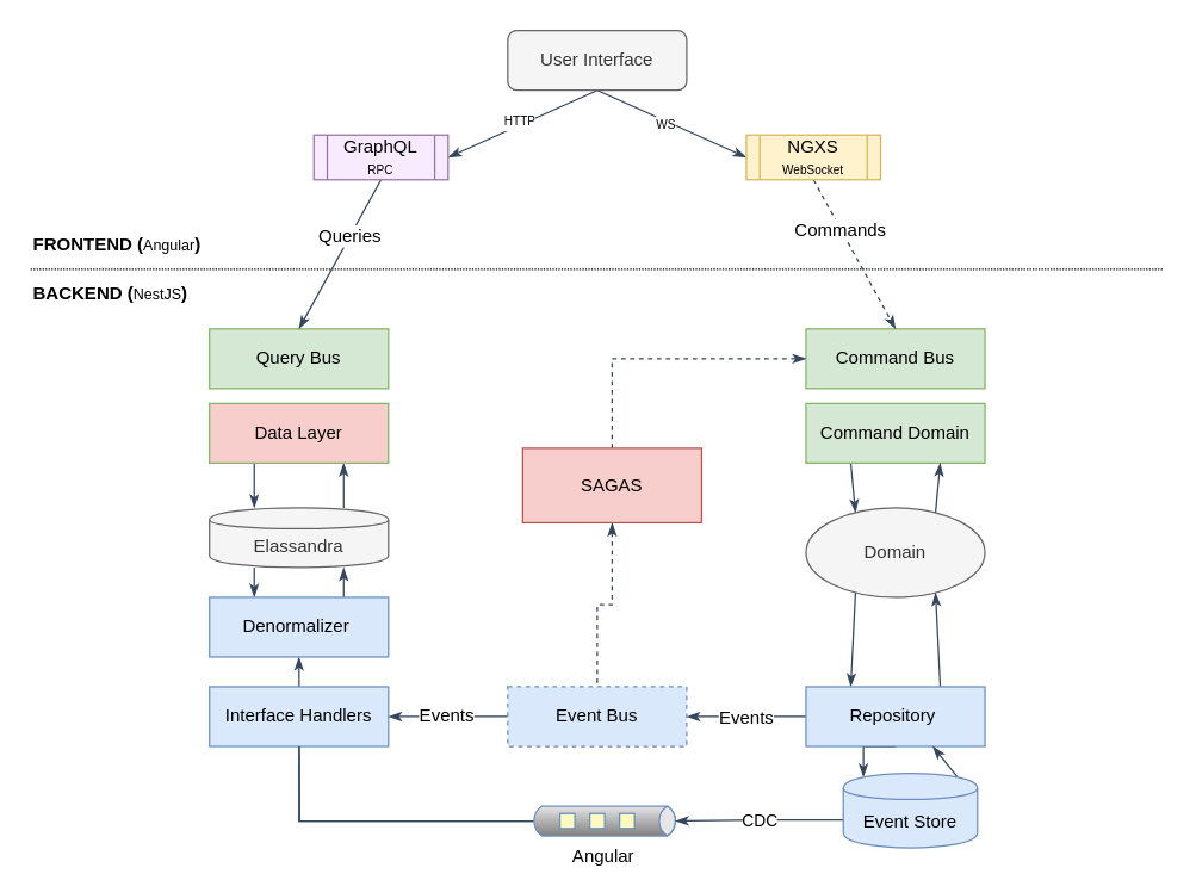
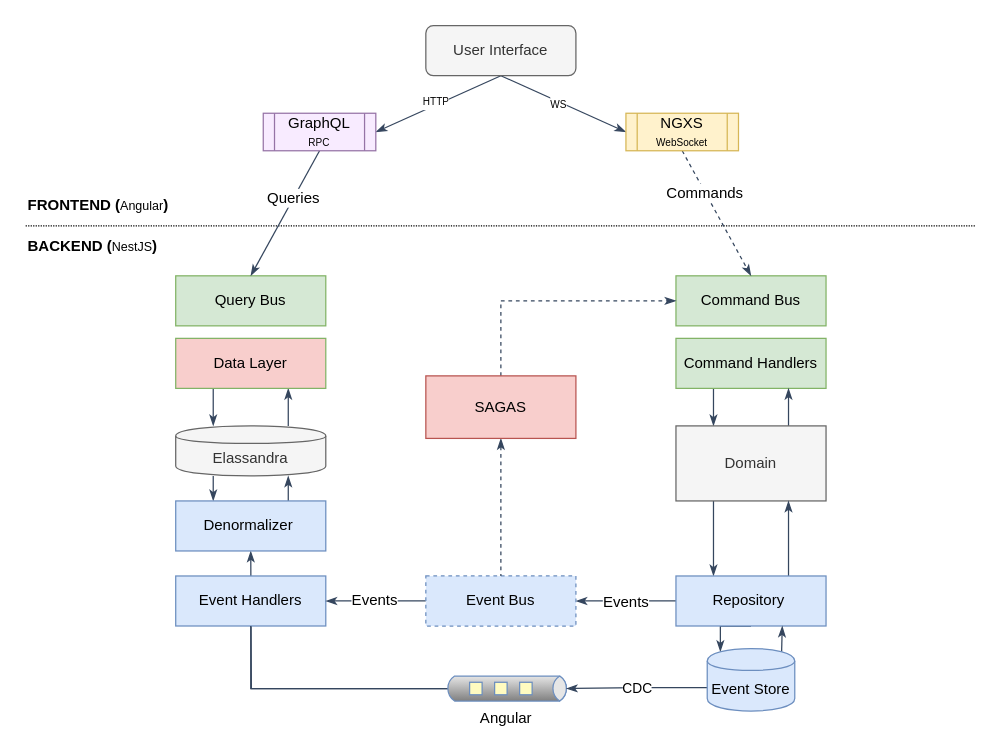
  <mxCell id="0" />
  <mxCell id="1" parent="0" />
  <mxCell id="2" style="edgeStyle=orthogonalEdgeStyle;rounded=0;orthogonalLoop=1;jettySize=auto;html=1;exitX=0;exitY=0.5;exitDx=2.7;exitDy=0;exitPerimeter=0;endArrow=classicThin;endFill=1;strokeColor=#35465E;strokeWidth=1;" edge="1" parent="1" source="34"><mxGeometry relative="1" as="geometry"><mxPoint x="358" y="545" as="sourcePoint" /><mxPoint x="200" y="440" as="targetPoint" /></mxGeometry></mxCell>
  <mxCell id="3" style="rounded=0;orthogonalLoop=1;jettySize=auto;html=1;exitX=0.5;exitY=1;exitDx=0;exitDy=0;endArrow=classicThin;endFill=1;strokeColor=#35465E;strokeWidth=1;entryX=1;entryY=0.5;entryDx=0;entryDy=0;" edge="1" parent="1" source="7" target="43"><mxGeometry relative="1" as="geometry" /></mxCell>
  <mxCell id="4" value="&lt;font style=&quot;font-size: 8px&quot;&gt;HTTP&lt;/font&gt;" style="text;html=1;resizable=0;points=[];align=center;verticalAlign=middle;labelBackgroundColor=#ffffff;" vertex="1" connectable="0" parent="3"><mxGeometry x="0.031" y="-4" relative="1" as="geometry"><mxPoint x="1" as="offset" /></mxGeometry></mxCell>
  <mxCell id="5" style="edgeStyle=none;rounded=0;orthogonalLoop=1;jettySize=auto;html=1;exitX=0.5;exitY=1;exitDx=0;exitDy=0;entryX=0;entryY=0.5;entryDx=0;entryDy=0;endArrow=classicThin;endFill=1;strokeColor=#35465E;strokeWidth=1;" edge="1" parent="1" source="7" target="46"><mxGeometry relative="1" as="geometry" /></mxCell>
  <mxCell id="6" value="&lt;font style=&quot;font-size: 8px&quot;&gt;WS&lt;/font&gt;" style="text;html=1;resizable=0;points=[];align=center;verticalAlign=middle;labelBackgroundColor=#ffffff;" vertex="1" connectable="0" parent="5"><mxGeometry x="-0.094" y="-1" relative="1" as="geometry"><mxPoint as="offset" /></mxGeometry></mxCell>
  <mxCell id="7" value="User Interface&lt;br&gt;" style="rounded=1;whiteSpace=wrap;html=1;fillColor=#f5f5f5;strokeColor=#666666;fontColor=#333333;" vertex="1" parent="1"><mxGeometry x="340" y="20" width="120" height="40" as="geometry" /></mxCell>
  <mxCell id="8" value="" style="endArrow=none;dashed=1;html=1;dashPattern=1 1;" edge="1" parent="1"><mxGeometry width="50" height="50" relative="1" as="geometry"><mxPoint x="20" y="180" as="sourcePoint" /><mxPoint x="780" y="180" as="targetPoint" /></mxGeometry></mxCell>
  <mxCell id="9" value="&lt;b&gt;FRONTEND (&lt;/b&gt;&lt;font style=&quot;font-size: 10px&quot;&gt;Angular&lt;/font&gt;&lt;b&gt;)&lt;/b&gt;" style="text;html=1;resizable=0;points=[];autosize=1;align=left;verticalAlign=top;spacingTop=-4;" vertex="1" parent="1"><mxGeometry x="20" y="154" width="130" height="20" as="geometry" /></mxCell>
  <mxCell id="10" value="&lt;b&gt;BACKEND&amp;nbsp;&lt;/b&gt;&lt;b&gt;(&lt;/b&gt;&lt;font style=&quot;font-size: 10px&quot;&gt;NestJS&lt;/font&gt;&lt;b&gt;)&lt;/b&gt;" style="text;html=1;resizable=0;points=[];autosize=1;align=left;verticalAlign=top;spacingTop=-4;" vertex="1" parent="1"><mxGeometry x="20" y="187" width="120" height="20" as="geometry" /></mxCell>
  <mxCell id="11" value="Query Bus" style="rounded=0;whiteSpace=wrap;html=1;fillColor=#d5e8d4;strokeColor=#82b366;" vertex="1" parent="1"><mxGeometry x="140" y="220" width="120" height="40" as="geometry" /></mxCell>
  <mxCell id="12" style="edgeStyle=orthogonalEdgeStyle;rounded=0;orthogonalLoop=1;jettySize=auto;html=1;exitX=0.5;exitY=1;exitDx=0;exitDy=0;" edge="1" parent="1" source="11" target="11"><mxGeometry relative="1" as="geometry" /></mxCell>
  <mxCell id="13" style="edgeStyle=none;rounded=0;orthogonalLoop=1;jettySize=auto;html=1;exitX=0.25;exitY=1;exitDx=0;exitDy=0;entryX=0.25;entryY=0;entryDx=0;entryDy=0;entryPerimeter=0;startArrow=none;startFill=0;endArrow=classicThin;endFill=1;strokeColor=#35465E;strokeWidth=1;" edge="1" parent="1" source="15" target="17"><mxGeometry relative="1" as="geometry" /></mxCell>
  <mxCell id="14" style="edgeStyle=none;rounded=0;orthogonalLoop=1;jettySize=auto;html=1;exitX=0.75;exitY=1;exitDx=0;exitDy=0;entryX=0.75;entryY=0;entryDx=0;entryDy=0;entryPerimeter=0;startArrow=classicThin;startFill=1;endArrow=none;endFill=0;strokeColor=#35465E;strokeWidth=1;" edge="1" parent="1" source="15" target="17"><mxGeometry relative="1" as="geometry" /></mxCell>
  <mxCell id="15" value="Data Layer" style="rounded=0;whiteSpace=wrap;html=1;fillColor=#f8cecc;strokeColor=#82b366;" vertex="1" parent="1"><mxGeometry x="140" y="270" width="120" height="40" as="geometry" /></mxCell>
  <mxCell id="16" style="edgeStyle=none;rounded=0;orthogonalLoop=1;jettySize=auto;html=1;entryX=0.25;entryY=0;entryDx=0;entryDy=0;startArrow=none;startFill=0;endArrow=classicThin;endFill=1;strokeColor=#35465E;strokeWidth=1;" edge="1" parent="1" target="19"><mxGeometry relative="1" as="geometry"><mxPoint x="170" y="380" as="sourcePoint" /></mxGeometry></mxCell>
  <mxCell id="17" value="Elassandra" style="shape=cylinder;whiteSpace=wrap;html=1;boundedLbl=1;backgroundOutline=1;fillColor=#f5f5f5;strokeColor=#666666;fontColor=#333333;" vertex="1" parent="1"><mxGeometry x="140" y="340" width="120" height="40" as="geometry" /></mxCell>
  <mxCell id="18" style="rounded=0;orthogonalLoop=1;jettySize=auto;html=1;exitX=0.75;exitY=0;exitDx=0;exitDy=0;startArrow=none;startFill=0;endArrow=classicThin;endFill=1;strokeColor=#35465E;strokeWidth=1;" edge="1" parent="1" source="19"><mxGeometry relative="1" as="geometry"><mxPoint x="230" y="380" as="targetPoint" /></mxGeometry></mxCell>
  <mxCell id="19" value="Denormalizer&amp;nbsp;" style="rounded=0;whiteSpace=wrap;html=1;fillColor=#dae8fc;strokeColor=#6c8ebf;" vertex="1" parent="1"><mxGeometry x="140" y="400" width="120" height="40" as="geometry" /></mxCell>
  <mxCell id="20" style="edgeStyle=orthogonalEdgeStyle;rounded=0;orthogonalLoop=1;jettySize=auto;html=1;exitX=0.5;exitY=1;exitDx=0;exitDy=0;" edge="1" parent="1" source="19" target="19"><mxGeometry relative="1" as="geometry" /></mxCell>
- <mxCell id="21" value="Interface Handlers" style="rounded=0;whiteSpace=wrap;html=1;fillColor=#dae8fc;strokeColor=#6c8ebf;" vertex="1" parent="1"><mxGeometry x="140" y="460" width="120" height="40" as="geometry" /></mxCell>
+ <mxCell id="21" value="Event Handlers" style="rounded=0;whiteSpace=wrap;html=1;fillColor=#dae8fc;strokeColor=#6c8ebf;" vertex="1" parent="1"><mxGeometry x="140" y="460" width="120" height="40" as="geometry" /></mxCell>
  <mxCell id="22" value="Command Bus" style="rounded=0;whiteSpace=wrap;html=1;fillColor=#d5e8d4;strokeColor=#82b366;" vertex="1" parent="1"><mxGeometry x="540" y="220" width="120" height="40" as="geometry" /></mxCell>
  <mxCell id="23" style="edgeStyle=none;rounded=0;orthogonalLoop=1;jettySize=auto;html=1;exitX=0.25;exitY=1;exitDx=0;exitDy=0;entryX=0.25;entryY=0;entryDx=0;entryDy=0;endArrow=classicThin;endFill=1;strokeColor=#35465E;strokeWidth=1;" edge="1" parent="1" source="24" target="27"><mxGeometry relative="1" as="geometry" /></mxCell>
- <mxCell id="24" value="Command Domain" style="rounded=0;whiteSpace=wrap;html=1;fillColor=#d5e8d4;strokeColor=#82b366;" vertex="1" parent="1"><mxGeometry x="540" y="270" width="120" height="40" as="geometry" /></mxCell>
+ <mxCell id="24" value="Command Handlers" style="rounded=0;whiteSpace=wrap;html=1;fillColor=#d5e8d4;strokeColor=#82b366;" vertex="1" parent="1"><mxGeometry x="540" y="270" width="120" height="40" as="geometry" /></mxCell>
  <mxCell id="25" style="edgeStyle=none;rounded=0;orthogonalLoop=1;jettySize=auto;html=1;exitX=0.75;exitY=0;exitDx=0;exitDy=0;entryX=0.75;entryY=1;entryDx=0;entryDy=0;endArrow=classicThin;endFill=1;strokeColor=#35465E;strokeWidth=1;" edge="1" parent="1" source="27" target="24"><mxGeometry relative="1" as="geometry" /></mxCell>
  <mxCell id="26" style="edgeStyle=none;rounded=0;orthogonalLoop=1;jettySize=auto;html=1;exitX=0.25;exitY=1;exitDx=0;exitDy=0;entryX=0.25;entryY=0;entryDx=0;entryDy=0;endArrow=classicThin;endFill=1;strokeColor=#35465E;strokeWidth=1;" edge="1" parent="1" source="27" target="32"><mxGeometry relative="1" as="geometry" /></mxCell>
- <mxCell id="27" value="Domain" style="ellipse;whiteSpace=wrap;html=1;fillColor=#f5f5f5;strokeColor=#666666;fontColor=#333333;" vertex="1" parent="1"><mxGeometry x="540" y="340" width="120" height="60" as="geometry" /></mxCell>
+ <mxCell id="27" value="Domain" style="rounded=0;whiteSpace=wrap;html=1;fillColor=#f5f5f5;strokeColor=#666666;fontColor=#333333;" vertex="1" parent="1"><mxGeometry x="540" y="340" width="120" height="60" as="geometry" /></mxCell>
  <mxCell id="28" style="edgeStyle=orthogonalEdgeStyle;rounded=0;orthogonalLoop=1;jettySize=auto;html=1;exitX=0.5;exitY=1;exitDx=0;exitDy=0;entryX=0.15;entryY=0.05;entryDx=0;entryDy=0;entryPerimeter=0;strokeWidth=1;endArrow=classicThin;endFill=1;fillColor=#dae8fc;strokeColor=#35465E;" edge="1" parent="1" source="32" target="37"><mxGeometry relative="1" as="geometry" /></mxCell>
  <mxCell id="29" style="edgeStyle=orthogonalEdgeStyle;rounded=0;orthogonalLoop=1;jettySize=auto;html=1;exitX=0;exitY=0.5;exitDx=0;exitDy=0;entryX=1;entryY=0.5;entryDx=0;entryDy=0;endArrow=classicThin;endFill=1;strokeColor=#35465E;strokeWidth=1;" edge="1" parent="1" source="32" target="40"><mxGeometry relative="1" as="geometry" /></mxCell>
  <mxCell id="30" value="Events" style="text;html=1;resizable=0;points=[];align=center;verticalAlign=middle;labelBackgroundColor=#ffffff;" vertex="1" connectable="0" parent="29"><mxGeometry x="0.025" relative="1" as="geometry"><mxPoint as="offset" /></mxGeometry></mxCell>
  <mxCell id="31" style="edgeStyle=none;rounded=0;orthogonalLoop=1;jettySize=auto;html=1;exitX=0.75;exitY=0;exitDx=0;exitDy=0;entryX=0.75;entryY=1;entryDx=0;entryDy=0;endArrow=classicThin;endFill=1;strokeColor=#35465E;strokeWidth=1;" edge="1" parent="1" source="32" target="27"><mxGeometry relative="1" as="geometry" /></mxCell>
  <mxCell id="32" value="Repository&amp;nbsp;" style="rounded=0;whiteSpace=wrap;html=1;fillColor=#dae8fc;strokeColor=#6c8ebf;" vertex="1" parent="1"><mxGeometry x="540" y="460" width="120" height="40" as="geometry" /></mxCell>
  <mxCell id="33" style="edgeStyle=orthogonalEdgeStyle;rounded=0;orthogonalLoop=1;jettySize=auto;html=1;exitX=0;exitY=0.5;exitDx=2.7;exitDy=0;exitPerimeter=0;entryX=0.5;entryY=1;entryDx=0;entryDy=0;endArrow=none;endFill=0;strokeColor=#35465E;strokeWidth=1;" edge="1" parent="1" source="34" target="21"><mxGeometry relative="1" as="geometry" /></mxCell>
  <mxCell id="34" value="&lt;font style=&quot;font-size: 12px&quot;&gt;Angular&lt;/font&gt;&amp;nbsp;" style="strokeWidth=1;outlineConnect=0;strokeColor=#6c8ebf;dashed=0;align=center;html=1;fontSize=8;shape=mxgraph.eip.dataChannel;verticalLabelPosition=bottom;labelBackgroundColor=#ffffff;verticalAlign=top;fillColor=#dae8fc;" vertex="1" parent="1"><mxGeometry x="355" y="540" width="100" height="20" as="geometry" /></mxCell>
  <mxCell id="35" value="CDC" style="edgeStyle=orthogonalEdgeStyle;rounded=0;orthogonalLoop=1;jettySize=auto;html=1;exitX=0;exitY=0.625;exitDx=0;exitDy=0;entryX=1;entryY=0.5;entryDx=-2.7;entryDy=0;entryPerimeter=0;endArrow=classicThin;endFill=1;strokeColor=#35465E;strokeWidth=1;exitPerimeter=0;" edge="1" parent="1" source="37" target="34"><mxGeometry relative="1" as="geometry" /></mxCell>
  <mxCell id="36" style="edgeStyle=none;rounded=0;orthogonalLoop=1;jettySize=auto;html=1;exitX=0.85;exitY=0.05;exitDx=0;exitDy=0;exitPerimeter=0;endArrow=classicThin;endFill=1;strokeColor=#35465E;strokeWidth=1;" edge="1" parent="1" source="37"><mxGeometry relative="1" as="geometry"><mxPoint x="625" y="500" as="targetPoint" /></mxGeometry></mxCell>
- <mxCell id="37" value="Event Store" style="shape=cylinder;whiteSpace=wrap;html=1;boundedLbl=1;backgroundOutline=1;fillColor=#dae8fc;strokeColor=#6c8ebf;" vertex="1" parent="1"><mxGeometry x="565" y="518" width="90" height="50" as="geometry" /></mxCell>
+ <mxCell id="37" value="Event Store" style="shape=cylinder;whiteSpace=wrap;html=1;boundedLbl=1;backgroundOutline=1;fillColor=#dae8fc;strokeColor=#6c8ebf;" vertex="1" parent="1"><mxGeometry x="565" y="518" width="70" height="50" as="geometry" /></mxCell>
  <mxCell id="38" style="edgeStyle=orthogonalEdgeStyle;rounded=0;orthogonalLoop=1;jettySize=auto;html=1;exitX=0;exitY=0.5;exitDx=0;exitDy=0;entryX=1;entryY=0.5;entryDx=0;entryDy=0;endArrow=classicThin;endFill=1;strokeColor=#35465E;strokeWidth=1;" edge="1" parent="1" source="40" target="21"><mxGeometry relative="1" as="geometry" /></mxCell>
  <mxCell id="39" value="Events" style="text;html=1;resizable=0;points=[];align=center;verticalAlign=middle;labelBackgroundColor=#ffffff;" vertex="1" connectable="0" parent="38"><mxGeometry x="0.046" y="-1" relative="1" as="geometry"><mxPoint as="offset" /></mxGeometry></mxCell>
  <mxCell id="40" value="Event Bus" style="rounded=0;whiteSpace=wrap;html=1;fillColor=#dae8fc;strokeColor=#6c8ebf;dashed=1;" vertex="1" parent="1"><mxGeometry x="340" y="460" width="120" height="40" as="geometry" /></mxCell>
  <mxCell id="41" style="rounded=0;orthogonalLoop=1;jettySize=auto;html=1;exitX=0.5;exitY=1;exitDx=0;exitDy=0;entryX=0.5;entryY=0;entryDx=0;entryDy=0;endArrow=classicThin;endFill=1;strokeColor=#35465E;strokeWidth=1;" edge="1" parent="1" source="43" target="11"><mxGeometry relative="1" as="geometry" /></mxCell>
  <mxCell id="42" value="Queries" style="text;html=1;resizable=0;points=[];align=center;verticalAlign=middle;labelBackgroundColor=#ffffff;" vertex="1" connectable="0" parent="41"><mxGeometry x="-0.252" y="-1" relative="1" as="geometry"><mxPoint as="offset" /></mxGeometry></mxCell>
  <mxCell id="43" value="GraphQL&lt;br&gt;&lt;font style=&quot;font-size: 8px&quot;&gt;RPC&lt;/font&gt;&lt;br&gt;" style="shape=process;whiteSpace=wrap;html=1;backgroundOutline=1;fillColor=#F8EBFF;strokeColor=#9673a6;" vertex="1" parent="1"><mxGeometry x="210" y="90" width="90" height="30" as="geometry" /></mxCell>
  <mxCell id="44" style="edgeStyle=none;rounded=0;orthogonalLoop=1;jettySize=auto;html=1;exitX=0.5;exitY=1;exitDx=0;exitDy=0;entryX=0.5;entryY=0;entryDx=0;entryDy=0;endArrow=classicThin;endFill=1;strokeColor=#35465E;strokeWidth=1;dashed=1;" edge="1" parent="1" source="46" target="22"><mxGeometry relative="1" as="geometry" /></mxCell>
  <mxCell id="45" value="Commands" style="text;html=1;resizable=0;points=[];align=center;verticalAlign=middle;labelBackgroundColor=#ffffff;" vertex="1" connectable="0" parent="44"><mxGeometry x="-0.331" y="-1" relative="1" as="geometry"><mxPoint as="offset" /></mxGeometry></mxCell>
  <mxCell id="46" value="NGXS&lt;br&gt;&lt;font style=&quot;font-size: 8px&quot;&gt;WebSocket&lt;/font&gt;&lt;br&gt;" style="shape=process;whiteSpace=wrap;html=1;backgroundOutline=1;fillColor=#fff2cc;strokeColor=#d6b656;" vertex="1" parent="1"><mxGeometry x="500" y="90" width="90" height="30" as="geometry" /></mxCell>
  <mxCell id="47" style="edgeStyle=orthogonalEdgeStyle;rounded=0;orthogonalLoop=1;jettySize=auto;html=1;exitX=0.5;exitY=0;exitDx=0;exitDy=0;entryX=0;entryY=0.5;entryDx=0;entryDy=0;endArrow=classicThin;endFill=1;strokeColor=#35465E;strokeWidth=1;dashed=1;" edge="1" parent="1" source="49" target="22"><mxGeometry relative="1" as="geometry" /></mxCell>
  <mxCell id="48" style="edgeStyle=orthogonalEdgeStyle;rounded=0;orthogonalLoop=1;jettySize=auto;html=1;exitX=0.5;exitY=1;exitDx=0;exitDy=0;endArrow=none;endFill=0;strokeColor=#35465E;strokeWidth=1;startArrow=classicThin;startFill=1;dashed=1;" edge="1" parent="1" source="49" target="40"><mxGeometry relative="1" as="geometry" /></mxCell>
- <mxCell id="49" value="SAGAS" style="rounded=0;whiteSpace=wrap;html=1;fillColor=#f8cecc;strokeColor=#b85450;" vertex="1" parent="1"><mxGeometry x="350" y="300" width="120" height="50" as="geometry" /></mxCell>
+ <mxCell id="49" value="SAGAS" style="rounded=0;whiteSpace=wrap;html=1;fillColor=#f8cecc;strokeColor=#b85450;" vertex="1" parent="1"><mxGeometry x="340" y="300" width="120" height="50" as="geometry" /></mxCell>
